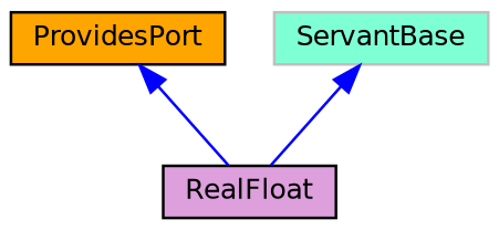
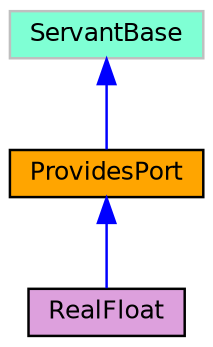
  digraph {
    node [color=black fontname=Helvetica fontsize=10 shape=record style=filled]
    edge [color=blue dir=back fontname=Helvetica fontsize=10 labelfontname=Helvetica labelfontsize=10 style=solid]
    n1 [fillcolor=orange fontcolor=black height=0.2 label=ProvidesPort width=0.4]
    n2 [fillcolor=plum height=0.2 label=RealFloat width=0.4]
    n3 [color=grey75 fillcolor=aquamarine height=0.2 label=ServantBase width=0.4]
    n1 -> n2
-   n3 -> n2
+   n3 -> n1
  }
